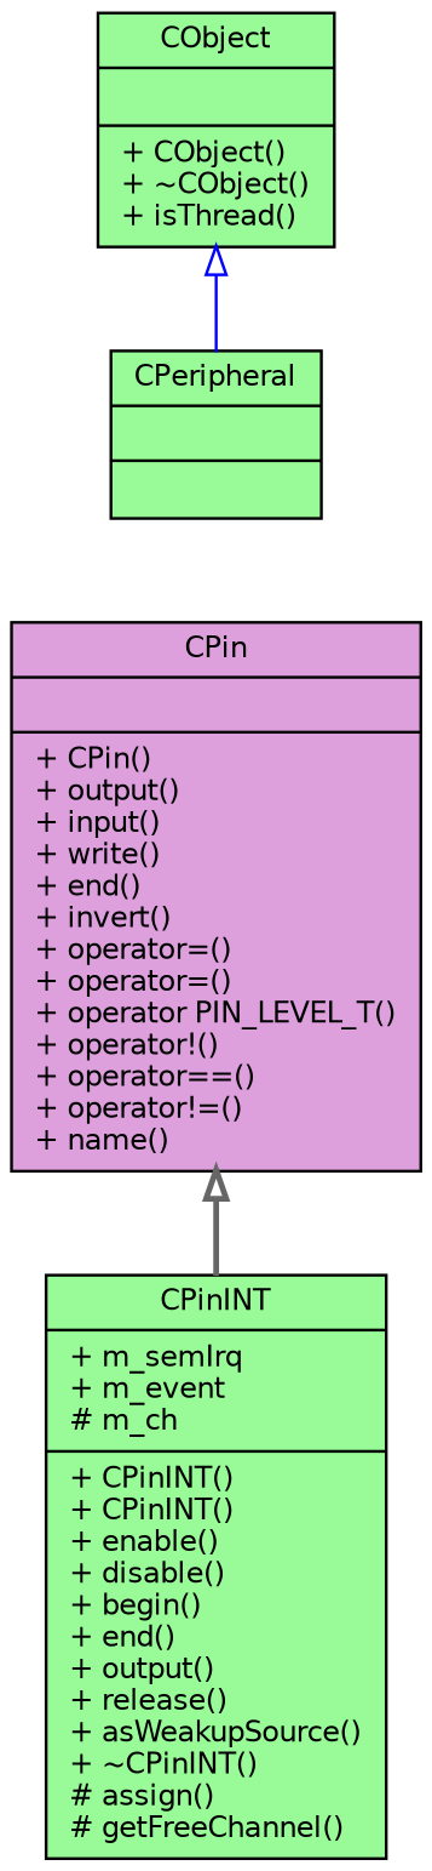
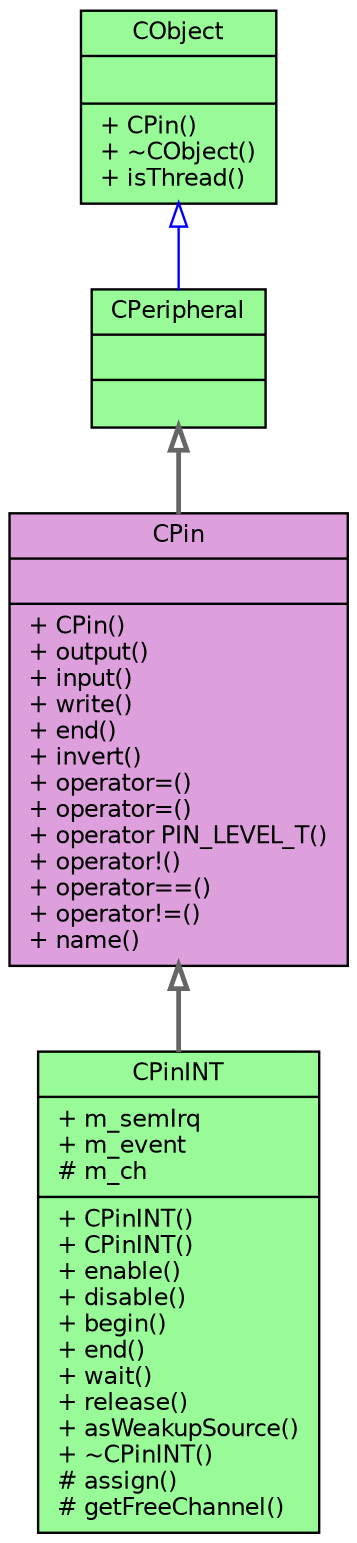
  digraph {
    node [color=black fillcolor=palegreen fontname=Helvetica fontsize=10 shape=record style=filled]
    edge [arrowtail=onormal color=gray40 dir=back fontname=Helvetica fontsize=10 labelfontname=Helvetica labelfontsize=10 style=bold]
-   n1 [fontcolor=black height=0.2 label="{CPinINT\n|+ m_semIrq\l+ m_event\l# m_ch\l|+ CPinINT()\l+ CPinINT()\l+ enable()\l+ disable()\l+ begin()\l+ end()\l+ output()\l+ release()\l+ asWeakupSource()\l+ ~CPinINT()\l# assign()\l# getFreeChannel()\l}" width=0.4]
+   n1 [fontcolor=black height=0.2 label="{CPinINT\n|+ m_semIrq\l+ m_event\l# m_ch\l|+ CPinINT()\l+ CPinINT()\l+ enable()\l+ disable()\l+ begin()\l+ end()\l+ wait()\l+ release()\l+ asWeakupSource()\l+ ~CPinINT()\l# assign()\l# getFreeChannel()\l}" width=0.4]
    n2 [fillcolor=plum height=0.2 label="{CPin\n||+ CPin()\l+ output()\l+ input()\l+ write()\l+ end()\l+ invert()\l+ operator=()\l+ operator=()\l+ operator PIN_LEVEL_T()\l+ operator!()\l+ operator==()\l+ operator!=()\l+ name()\l}" width=0.4]
    n3 [height=0.2 label="{CPeripheral\n||}" width=0.4]
-   n4 [height=0.2 label="{CObject\n||+ CObject()\l+ ~CObject()\l+ isThread()\l}" width=0.4]
+   n4 [height=0.2 label="{CObject\n||+ CPin()\l+ ~CObject()\l+ isThread()\l}" width=0.4]
    n2 -> n1
+   n3 -> n2
    n4 -> n3 [color=blue style=solid]
  }
